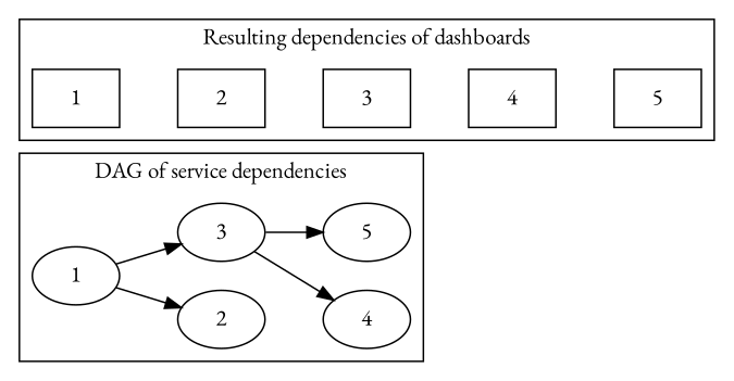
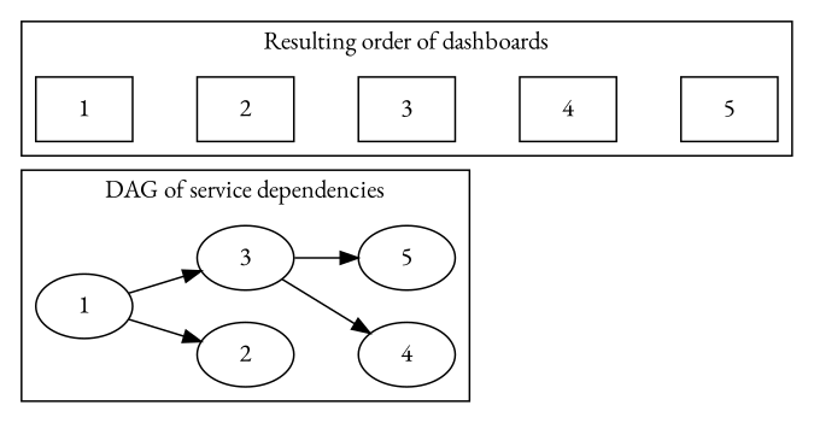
  digraph {
    rankdir=LR
    fontname="EB Garamond"
    node [fontname="EB Garamond"]
    edge [fontname="EB Garamond"]
    1
    2
    3
    4
    5
    n6 [label=1 shape=box]
    n7 [label=2 shape=box]
    n8 [label=3 shape=box]
    n9 [label=4 shape=box]
    n10 [label=5 shape=box]
    subgraph cluster_1 {
      label="DAG of service dependencies"
      1
      2
      3
      4
      5
    }
    subgraph cluster_2 {
-     label="Resulting dependencies of dashboards"
+     label="Resulting order of dashboards"
      n6
      n7
      n8
      n9
      n10
    }
    1 -> 2
    1 -> 3
    3 -> 4
    3 -> 5
    n6 -> n7 [style=invis]
    n7 -> n8 [style=invis]
    n8 -> n9 [style=invis]
    n9 -> n10 [style=invis]
  }
